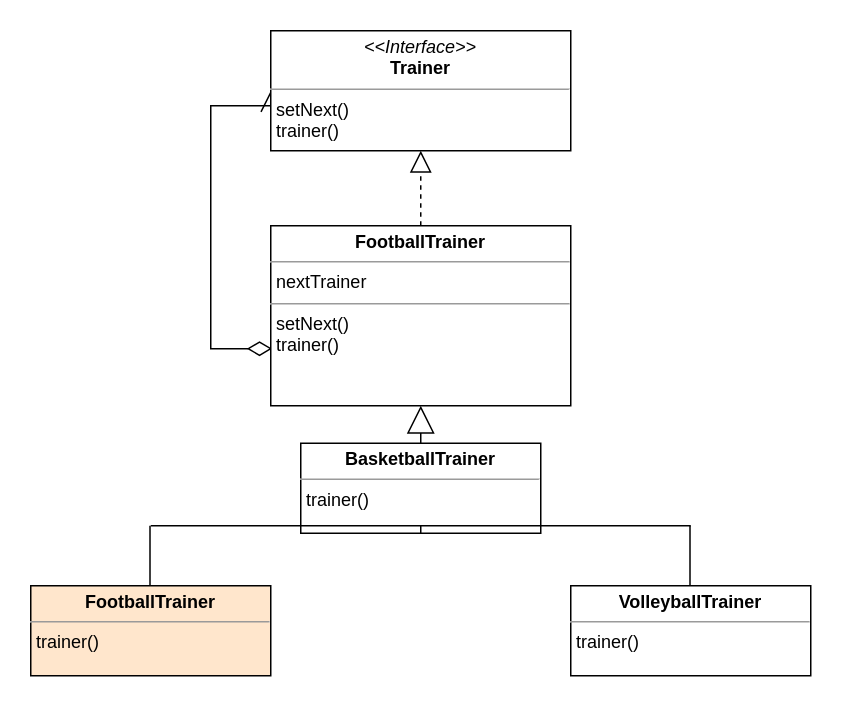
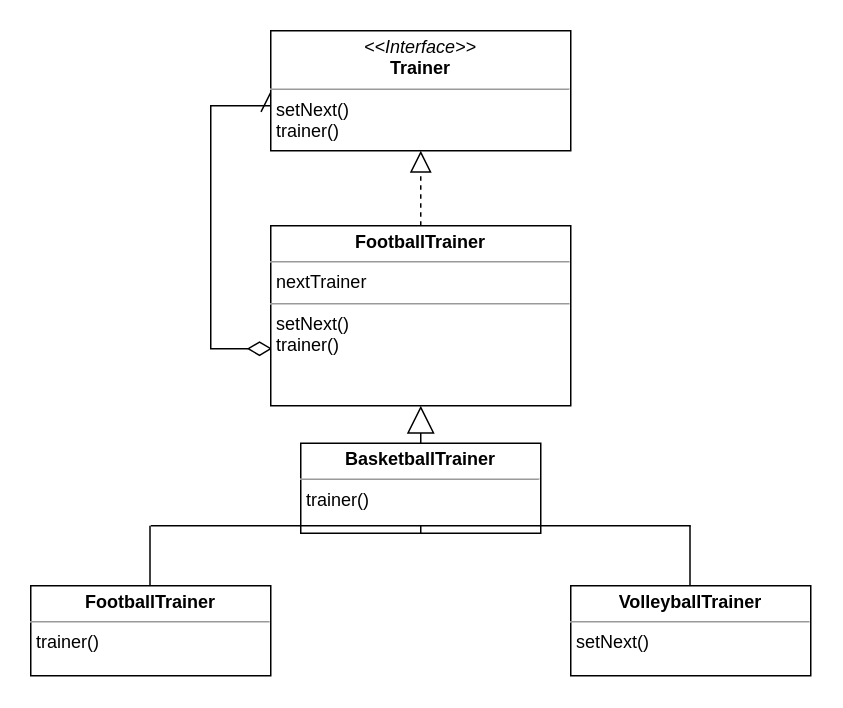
  <mxCell id="0" />
  <mxCell id="1" parent="0" />
  <mxCell id="2" value="1" style="endArrow=open;html=1;endSize=12;startArrow=diamondThin;startSize=14;startFill=0;edgeStyle=orthogonalEdgeStyle;align=left;verticalAlign=bottom;rounded=0;exitX=0.005;exitY=0.683;exitDx=0;exitDy=0;exitPerimeter=0;entryX=0;entryY=0.5;entryDx=0;entryDy=0;" edge="1" parent="1" source="5" target="4"><mxGeometry x="-1" y="40" relative="1" as="geometry"><mxPoint x="190" y="120" as="sourcePoint" /><mxPoint x="350" y="120" as="targetPoint" /><Array as="points"><mxPoint x="140" y="232" /><mxPoint x="140" y="70" /></Array><mxPoint x="39" y="-32" as="offset" /></mxGeometry></mxCell>
  <mxCell id="3" value="Extends" style="endArrow=block;endSize=16;endFill=0;html=1;rounded=0;entryX=0.5;entryY=1;entryDx=0;entryDy=0;" edge="1" parent="1" target="5"><mxGeometry x="1" y="-42" width="160" relative="1" as="geometry"><mxPoint x="280" y="350" as="sourcePoint" /><mxPoint x="330" y="420" as="targetPoint" /><mxPoint x="-12" y="-30" as="offset" /></mxGeometry></mxCell>
  <mxCell id="4" value="&lt;p style=&quot;margin:0px;margin-top:4px;text-align:center;&quot;&gt;&lt;i&gt;&amp;lt;&amp;lt;Interface&amp;gt;&amp;gt;&lt;/i&gt;&lt;br&gt;&lt;b&gt;Trainer&lt;/b&gt;&lt;/p&gt;&lt;hr size=&quot;1&quot;&gt;&lt;p style=&quot;margin:0px;margin-left:4px;&quot;&gt;setNext()&lt;/p&gt;&lt;p style=&quot;margin:0px;margin-left:4px;&quot;&gt;trainer()&lt;/p&gt;" style="verticalAlign=top;align=left;overflow=fill;fontSize=12;fontFamily=Helvetica;html=1;" parent="1" vertex="1"><mxGeometry x="180" y="20" width="200" height="80" as="geometry" /></mxCell>
  <mxCell id="5" value="&lt;p style=&quot;margin:0px;margin-top:4px;text-align:center;&quot;&gt;&lt;b&gt;FootballTrainer&lt;/b&gt;&lt;/p&gt;&lt;hr size=&quot;1&quot;&gt;&lt;p style=&quot;margin:0px;margin-left:4px;&quot;&gt;nextTrainer&lt;/p&gt;&lt;hr size=&quot;1&quot;&gt;&lt;p style=&quot;margin: 0px 0px 0px 4px;&quot;&gt;setNext()&lt;/p&gt;&lt;p style=&quot;margin: 0px 0px 0px 4px;&quot;&gt;&lt;span style=&quot;background-color: initial;&quot;&gt;trainer()&lt;/span&gt;&lt;br&gt;&lt;/p&gt;&lt;div&gt;&lt;br&gt;&lt;/div&gt;" style="verticalAlign=top;align=left;overflow=fill;fontSize=12;fontFamily=Helvetica;html=1;" parent="1" vertex="1"><mxGeometry x="180" y="150" width="200" height="120" as="geometry" /></mxCell>
  <mxCell id="6" value="" style="endArrow=block;dashed=1;endFill=0;endSize=12;html=1;rounded=0;exitX=0.5;exitY=0;exitDx=0;exitDy=0;entryX=0.5;entryY=1;entryDx=0;entryDy=0;" parent="1" source="5" target="4" edge="1"><mxGeometry width="160" relative="1" as="geometry"><mxPoint x="340" y="300" as="sourcePoint" /><mxPoint x="500" y="300" as="targetPoint" /></mxGeometry></mxCell>
- <mxCell id="7" value="&lt;p style=&quot;margin:0px;margin-top:4px;text-align:center;&quot;&gt;&lt;b&gt;FootballTrainer&lt;/b&gt;&lt;/p&gt;&lt;hr size=&quot;1&quot;&gt;&lt;p style=&quot;margin:0px;margin-left:4px;&quot;&gt;&lt;span style=&quot;background-color: initial;&quot;&gt;trainer()&lt;/span&gt;&lt;br&gt;&lt;/p&gt;&lt;div&gt;&lt;br&gt;&lt;/div&gt;" style="verticalAlign=top;align=left;overflow=fill;fontSize=12;fontFamily=Helvetica;html=1;fillColor=#ffe6cc;" parent="1" vertex="1"><mxGeometry y="390" width="160" height="60" as="geometry" x="20" /></mxCell>
+ <mxCell id="7" value="&lt;p style=&quot;margin:0px;margin-top:4px;text-align:center;&quot;&gt;&lt;b&gt;FootballTrainer&lt;/b&gt;&lt;/p&gt;&lt;hr size=&quot;1&quot;&gt;&lt;p style=&quot;margin:0px;margin-left:4px;&quot;&gt;&lt;span style=&quot;background-color: initial;&quot;&gt;trainer()&lt;/span&gt;&lt;br&gt;&lt;/p&gt;&lt;div&gt;&lt;br&gt;&lt;/div&gt;" style="verticalAlign=top;align=left;overflow=fill;fontSize=12;fontFamily=Helvetica;html=1;" parent="1" vertex="1"><mxGeometry y="390" width="160" height="60" as="geometry" x="20" /></mxCell>
  <mxCell id="8" value="&lt;p style=&quot;margin:0px;margin-top:4px;text-align:center;&quot;&gt;&lt;b&gt;BasketballTrainer&lt;/b&gt;&lt;/p&gt;&lt;hr size=&quot;1&quot;&gt;&lt;p style=&quot;margin:0px;margin-left:4px;&quot;&gt;&lt;span style=&quot;background-color: initial;&quot;&gt;trainer()&lt;/span&gt;&lt;br&gt;&lt;/p&gt;&lt;div&gt;&lt;br&gt;&lt;/div&gt;" style="verticalAlign=top;align=left;overflow=fill;fontSize=12;fontFamily=Helvetica;html=1;" vertex="1" parent="1"><mxGeometry x="200" y="295" width="160" height="60" as="geometry" /></mxCell>
- <mxCell id="9" value="&lt;p style=&quot;margin:0px;margin-top:4px;text-align:center;&quot;&gt;&lt;b&gt;VolleyballTrainer&lt;/b&gt;&lt;/p&gt;&lt;hr size=&quot;1&quot;&gt;&lt;p style=&quot;margin:0px;margin-left:4px;&quot;&gt;&lt;span style=&quot;background-color: initial;&quot;&gt;trainer()&lt;/span&gt;&lt;br&gt;&lt;/p&gt;&lt;div&gt;&lt;br&gt;&lt;/div&gt;" style="verticalAlign=top;align=left;overflow=fill;fontSize=12;fontFamily=Helvetica;html=1;" vertex="1" parent="1"><mxGeometry x="380" y="390" width="160" height="60" as="geometry" /></mxCell>
+ <mxCell id="9" value="&lt;p style=&quot;margin:0px;margin-top:4px;text-align:center;&quot;&gt;&lt;b&gt;VolleyballTrainer&lt;/b&gt;&lt;/p&gt;&lt;hr size=&quot;1&quot;&gt;&lt;p style=&quot;margin:0px;margin-left:4px;&quot;&gt;&lt;span style=&quot;background-color: initial;&quot;&gt;setNext()&lt;/span&gt;&lt;br&gt;&lt;/p&gt;&lt;div&gt;&lt;br&gt;&lt;/div&gt;" style="verticalAlign=top;align=left;overflow=fill;fontSize=12;fontFamily=Helvetica;html=1;" vertex="1" parent="1"><mxGeometry x="380" y="390" width="160" height="60" as="geometry" /></mxCell>
  <mxCell id="10" value="" style="endArrow=none;html=1;rounded=0;" edge="1" parent="1" source="8"><mxGeometry width="50" height="50" relative="1" as="geometry"><mxPoint x="220" y="450" as="sourcePoint" /><mxPoint x="280" y="350" as="targetPoint" /></mxGeometry></mxCell>
  <mxCell id="11" value="" style="endArrow=none;html=1;rounded=0;" edge="1" parent="1"><mxGeometry width="50" height="50" relative="1" as="geometry"><mxPoint x="459.5" y="390" as="sourcePoint" /><mxPoint x="459.5" y="350" as="targetPoint" /></mxGeometry></mxCell>
  <mxCell id="12" value="" style="endArrow=none;html=1;rounded=0;" edge="1" parent="1"><mxGeometry width="50" height="50" relative="1" as="geometry"><mxPoint x="99.5" y="390" as="sourcePoint" /><mxPoint x="99.5" y="350" as="targetPoint" /></mxGeometry></mxCell>
  <mxCell id="13" value="" style="endArrow=none;html=1;rounded=0;" edge="1" parent="1"><mxGeometry width="50" height="50" relative="1" as="geometry"><mxPoint x="100" y="350" as="sourcePoint" /><mxPoint x="460" y="350" as="targetPoint" /></mxGeometry></mxCell>
